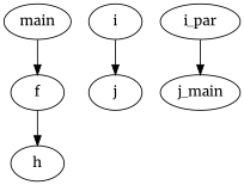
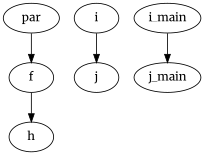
  digraph {
    fontname=Merriweather
    rankdir=TB
    node [fontname=Merriweather]
    edge [fontname=Merriweather]
-   main
+   main [label=par]
    f
    h
    i
    j
    n6 [label=j_main]
-   i_par
+   i_par [label=i_main]
    main -> f
    f -> h
    i -> j
    i_par -> n6
  }
